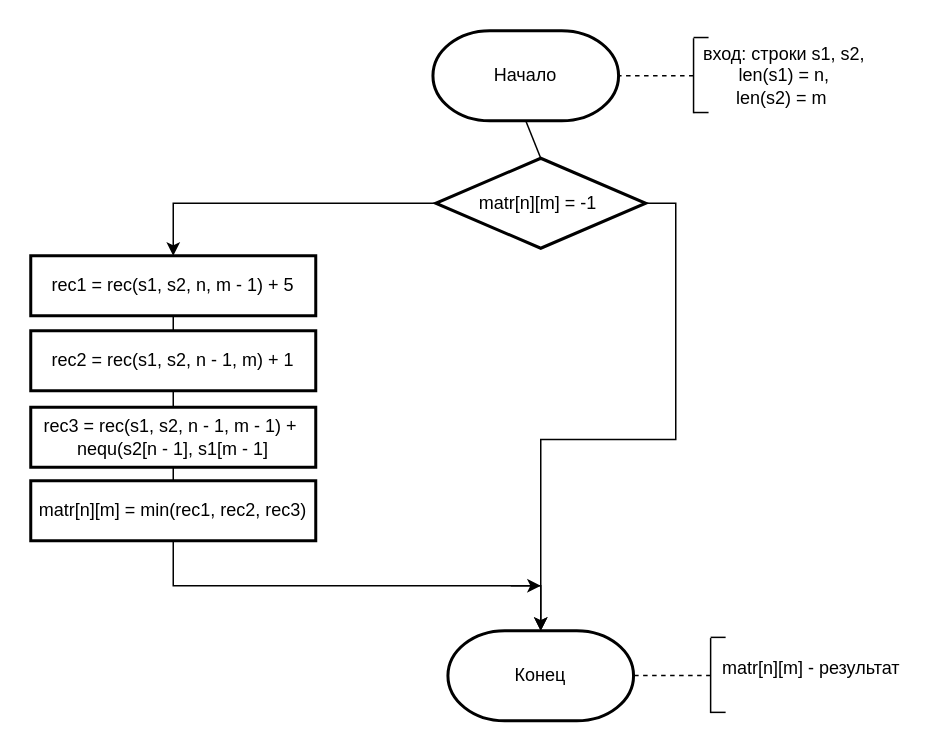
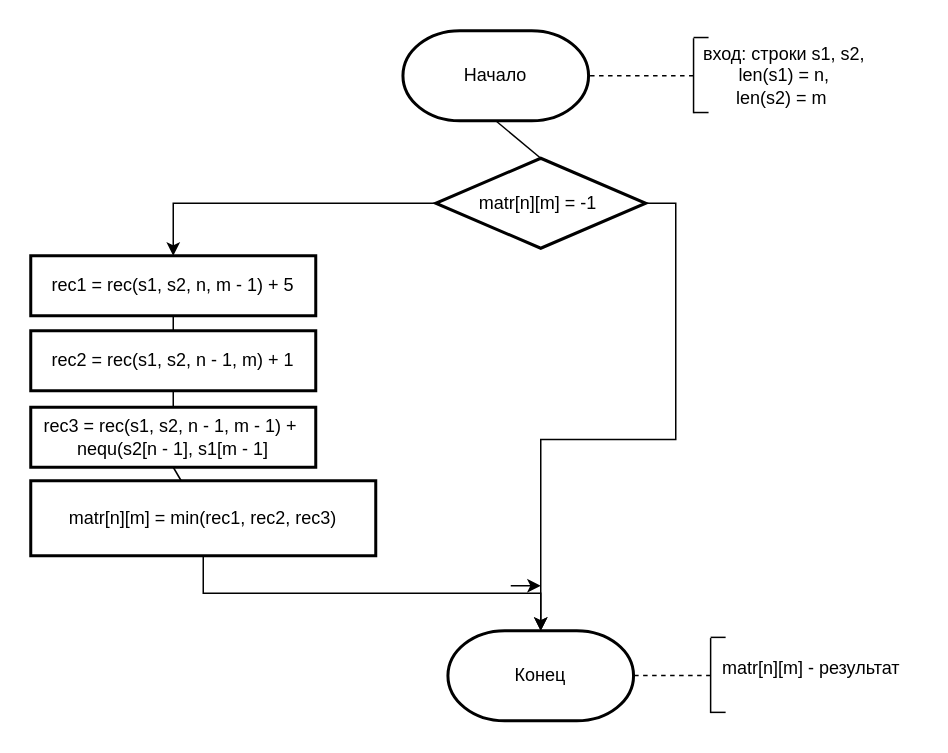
  <mxCell id="0" />
  <mxCell id="1" parent="0" />
- <mxCell id="2" value="Начало" style="strokeWidth=2;html=1;shape=mxgraph.flowchart.terminator;whiteSpace=wrap;" vertex="1" parent="1"><mxGeometry x="288.13" width="123.75" height="60" as="geometry" y="20" /></mxCell>
+ <mxCell id="2" value="Начало" style="strokeWidth=2;html=1;shape=mxgraph.flowchart.terminator;whiteSpace=wrap;" vertex="1" parent="1"><mxGeometry x="268.13" y="20" width="123.75" height="60" as="geometry" /></mxCell>
  <mxCell id="3" value="" style="endArrow=none;html=1;" edge="1" parent="1"><mxGeometry width="50" height="50" relative="1" as="geometry"><mxPoint x="461.87" y="75" as="sourcePoint" /><mxPoint x="461.87" y="25" as="targetPoint" /></mxGeometry></mxCell>
  <mxCell id="4" value="" style="endArrow=none;html=1;" edge="1" parent="1"><mxGeometry width="50" height="50" relative="1" as="geometry"><mxPoint x="471.87" y="24.52" as="sourcePoint" /><mxPoint x="461.87" y="24.52" as="targetPoint" /></mxGeometry></mxCell>
  <mxCell id="5" value="" style="endArrow=none;html=1;" edge="1" parent="1"><mxGeometry width="50" height="50" relative="1" as="geometry"><mxPoint x="461.87" y="74.52" as="sourcePoint" /><mxPoint x="471.87" y="74.52" as="targetPoint" /></mxGeometry></mxCell>
  <mxCell id="6" value="вход: строки s1, s2,&lt;br&gt;len(s1) = n,&lt;br&gt;len(s2) = m&amp;nbsp;" style="text;html=1;align=center;verticalAlign=middle;resizable=0;points=[];autosize=1;strokeColor=none;fillColor=none;" vertex="1" parent="1"><mxGeometry x="456.62" y="25" width="130" height="50" as="geometry" /></mxCell>
  <mxCell id="7" value="" style="endArrow=none;dashed=1;html=1;entryX=1;entryY=0.5;entryDx=0;entryDy=0;entryPerimeter=0;" edge="1" parent="1" target="2"><mxGeometry width="50" height="50" relative="1" as="geometry"><mxPoint x="461.87" y="50" as="sourcePoint" /><mxPoint x="411.87" y="25" as="targetPoint" /></mxGeometry></mxCell>
  <mxCell id="8" style="edgeStyle=orthogonalEdgeStyle;rounded=0;orthogonalLoop=1;jettySize=auto;html=1;exitX=0;exitY=0.5;exitDx=0;exitDy=0;entryX=0.5;entryY=0;entryDx=0;entryDy=0;" edge="1" parent="1" source="10" target="11"><mxGeometry relative="1" as="geometry" /></mxCell>
  <mxCell id="9" style="edgeStyle=orthogonalEdgeStyle;rounded=0;orthogonalLoop=1;jettySize=auto;html=1;exitX=1;exitY=0.5;exitDx=0;exitDy=0;entryX=0.5;entryY=0;entryDx=0;entryDy=0;entryPerimeter=0;" edge="1" parent="1" source="10" target="20"><mxGeometry relative="1" as="geometry" /></mxCell>
  <mxCell id="10" value="matr[n][m] = -1&amp;nbsp;" style="rhombus;whiteSpace=wrap;html=1;strokeWidth=2;" vertex="1" parent="1"><mxGeometry x="290" y="105" width="140" height="60" as="geometry" /></mxCell>
  <mxCell id="11" value="rec1 = rec(s1, s2, n, m - 1) + 5" style="rounded=0;whiteSpace=wrap;html=1;absoluteArcSize=1;arcSize=14;strokeWidth=2;" vertex="1" parent="1"><mxGeometry x="20" y="170" width="190" height="40" as="geometry" /></mxCell>
  <mxCell id="12" value="rec2 = rec(s1, s2, n - 1, m) + 1" style="rounded=0;whiteSpace=wrap;html=1;absoluteArcSize=1;arcSize=14;strokeWidth=2;" vertex="1" parent="1"><mxGeometry x="20" y="220" width="190" height="40" as="geometry" /></mxCell>
  <mxCell id="13" value="rec3 = rec(s1, s2, n - 1, m - 1) +&amp;nbsp;&lt;br&gt;nequ(s2[n - 1], s1[m - 1]" style="rounded=0;whiteSpace=wrap;html=1;absoluteArcSize=1;arcSize=14;strokeWidth=2;" vertex="1" parent="1"><mxGeometry x="20" y="271" width="190" height="40" as="geometry" /></mxCell>
  <mxCell id="14" value="" style="endArrow=none;html=1;" edge="1" parent="1" source="12" target="11"><mxGeometry width="50" height="50" relative="1" as="geometry"><mxPoint x="150" y="340" as="sourcePoint" /><mxPoint x="200" y="290" as="targetPoint" /></mxGeometry></mxCell>
  <mxCell id="15" value="" style="endArrow=none;html=1;entryX=0.5;entryY=1;entryDx=0;entryDy=0;exitX=0.5;exitY=0;exitDx=0;exitDy=0;" edge="1" parent="1" source="13" target="12"><mxGeometry width="50" height="50" relative="1" as="geometry"><mxPoint x="150" y="340" as="sourcePoint" /><mxPoint x="200" y="290" as="targetPoint" /></mxGeometry></mxCell>
  <mxCell id="16" style="edgeStyle=orthogonalEdgeStyle;rounded=0;orthogonalLoop=1;jettySize=auto;html=1;exitX=0.5;exitY=1;exitDx=0;exitDy=0;" edge="1" parent="1" source="17" target="20"><mxGeometry relative="1" as="geometry" /></mxCell>
- <mxCell id="17" value="matr[n][m] = min(rec1, rec2, rec3)" style="rounded=0;whiteSpace=wrap;html=1;strokeWidth=2;" vertex="1" parent="1"><mxGeometry x="20" y="320" width="190" height="40" as="geometry" /></mxCell>
+ <mxCell id="17" value="matr[n][m] = min(rec1, rec2, rec3)" style="rounded=0;whiteSpace=wrap;html=1;strokeWidth=2;" vertex="1" parent="1"><mxGeometry x="20" y="320" width="230" height="50" as="geometry" /></mxCell>
  <mxCell id="18" value="" style="endArrow=none;html=1;entryX=0.5;entryY=1;entryDx=0;entryDy=0;" edge="1" parent="1" source="17" target="13"><mxGeometry width="50" height="50" relative="1" as="geometry"><mxPoint x="220" y="270" as="sourcePoint" /><mxPoint x="270" y="220" as="targetPoint" /></mxGeometry></mxCell>
  <mxCell id="19" value="" style="endArrow=none;html=1;entryX=0.5;entryY=1;entryDx=0;entryDy=0;entryPerimeter=0;exitX=0.5;exitY=0;exitDx=0;exitDy=0;" edge="1" parent="1" source="10" target="2"><mxGeometry width="50" height="50" relative="1" as="geometry"><mxPoint x="352" y="110" as="sourcePoint" /><mxPoint x="430" y="180" as="targetPoint" /></mxGeometry></mxCell>
  <mxCell id="20" value="Конец" style="strokeWidth=2;html=1;shape=mxgraph.flowchart.terminator;whiteSpace=wrap;" vertex="1" parent="1"><mxGeometry x="298.12" y="420" width="123.75" height="60" as="geometry" /></mxCell>
  <mxCell id="21" value="" style="endArrow=classic;html=1;" edge="1" parent="1"><mxGeometry width="50" height="50" relative="1" as="geometry"><mxPoint x="340" y="390" as="sourcePoint" /><mxPoint x="360" y="390" as="targetPoint" /></mxGeometry></mxCell>
  <mxCell id="22" value="" style="endArrow=none;html=1;" edge="1" parent="1"><mxGeometry width="50" height="50" relative="1" as="geometry"><mxPoint x="473.25" y="474.89" as="sourcePoint" /><mxPoint x="473.25" y="424.89" as="targetPoint" /></mxGeometry></mxCell>
  <mxCell id="23" value="" style="endArrow=none;html=1;" edge="1" parent="1"><mxGeometry width="50" height="50" relative="1" as="geometry"><mxPoint x="483.25" y="424.41" as="sourcePoint" /><mxPoint x="473.25" y="424.41" as="targetPoint" /></mxGeometry></mxCell>
  <mxCell id="24" value="" style="endArrow=none;html=1;" edge="1" parent="1"><mxGeometry width="50" height="50" relative="1" as="geometry"><mxPoint x="473.25" y="474.41" as="sourcePoint" /><mxPoint x="483.25" y="474.41" as="targetPoint" /></mxGeometry></mxCell>
  <mxCell id="25" value="" style="endArrow=none;dashed=1;html=1;entryX=1;entryY=0.5;entryDx=0;entryDy=0;entryPerimeter=0;" edge="1" parent="1"><mxGeometry width="50" height="50" relative="1" as="geometry"><mxPoint x="473.25" y="449.89" as="sourcePoint" /><mxPoint x="420" y="449.89" as="targetPoint" /></mxGeometry></mxCell>
  <mxCell id="26" value="matr[n][m] - результат" style="text;html=1;align=center;verticalAlign=middle;resizable=0;points=[];autosize=1;strokeColor=none;fillColor=none;" vertex="1" parent="1"><mxGeometry x="470" y="435.41" width="140" height="20" as="geometry" /></mxCell>
